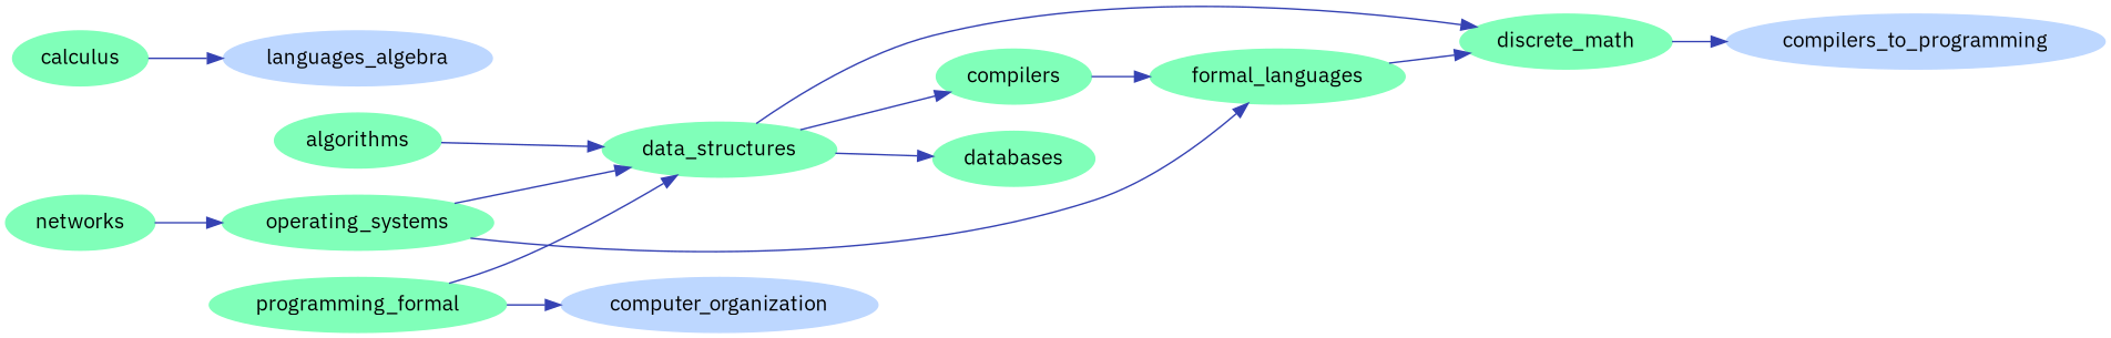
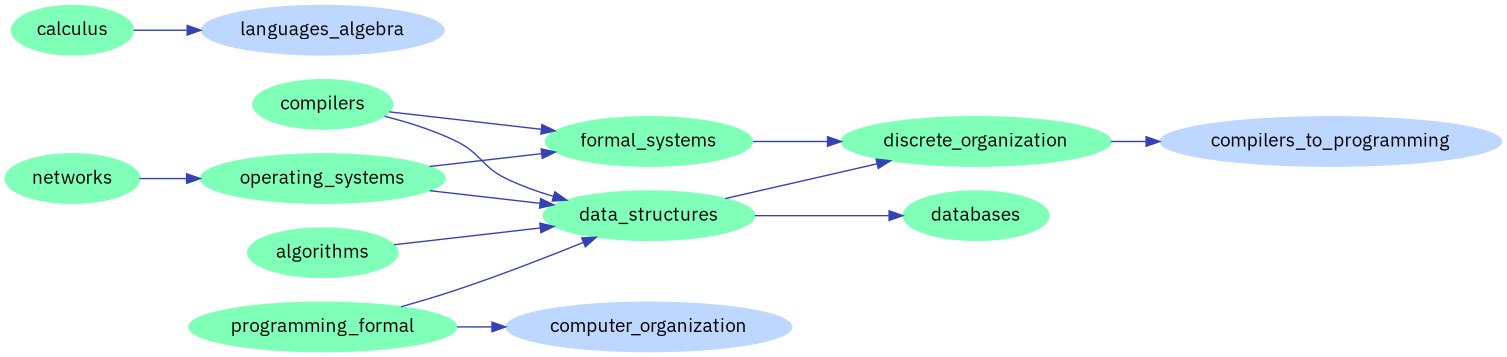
  digraph {
    fontname="IBM Plex Sans"
    rankdir=LR
    node [color="0.408 0.498 1.000" fontname="IBM Plex Sans" style=filled]
    edge [color="0.650 0.700 0.700" fontname="IBM Plex Sans"]
    algorithms
    data_structures
-   discrete_math
+   discrete_math [label=discrete_organization]
    databases
    n5 [color="0.603 0.258 1.000" label=compilers_to_programming]
    n6 [color="0.603 0.258 1.000" label=languages_algebra]
    calculus
    compilers
-   formal_languages
+   formal_languages [label=formal_systems]
    computer_organization [color="0.603 0.258 1.000"]
    networks
    operating_systems
    n13 [label=programming_formal]
    algorithms -> data_structures
    data_structures -> discrete_math
    data_structures -> databases
    discrete_math -> n5
    calculus -> n6
-   data_structures -> compilers
+   compilers -> data_structures
    compilers -> formal_languages
    formal_languages -> discrete_math
    networks -> operating_systems
    operating_systems -> data_structures
    operating_systems -> formal_languages
    n13 -> data_structures
    n13 -> computer_organization
  }
